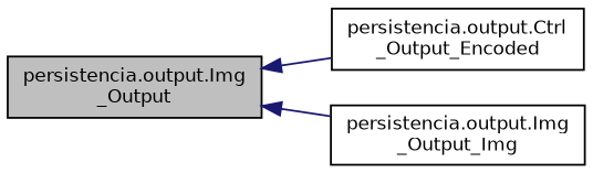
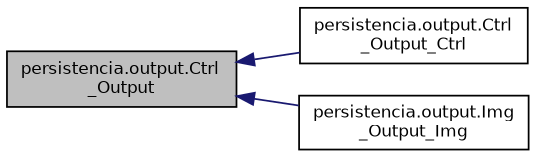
  digraph {
    rankdir=LR
    node [color=black fillcolor=white fontname=Helvetica fontsize=10 shape=record style=filled]
    edge [color=midnightblue dir=back fontname=Helvetica fontsize=10 labelfontname=Helvetica labelfontsize=10 style=solid]
-   n1 [fillcolor=grey75 fontcolor=black height=0.2 label="persistencia.output.Img\l_Output" width=0.4]
-   n2 [height=0.2 label="persistencia.output.Ctrl\l_Output_Encoded" width=0.4]
+   n1 [fillcolor=grey75 fontcolor=black height=0.2 label="persistencia.output.Ctrl\l_Output" width=0.4]
+   n2 [height=0.2 label="persistencia.output.Ctrl\l_Output_Ctrl" width=0.4]
    n3 [height=0.2 label="persistencia.output.Img\l_Output_Img" width=0.4]
    n1 -> n2
    n1 -> n3
  }
